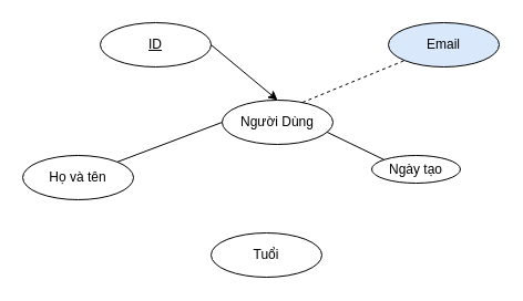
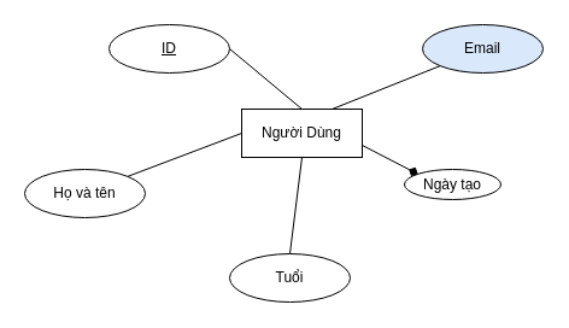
  <mxCell id="0" />
  <mxCell id="1" parent="0" />
- <mxCell id="2" value="Người Dùng" style="ellipse;whiteSpace=wrap;html=1;align=center;" parent="1" vertex="1"><mxGeometry x="200" y="90" width="100" height="40" as="geometry" /></mxCell>
+ <mxCell id="2" value="Người Dùng" style="whiteSpace=wrap;html=1;align=center;" parent="1" vertex="1"><mxGeometry x="200" y="90" width="100" height="40" as="geometry" /></mxCell>
  <mxCell id="3" value="ID" style="ellipse;whiteSpace=wrap;html=1;align=center;fontStyle=4;" parent="1" vertex="1"><mxGeometry x="90" y="20" width="100" height="40" as="geometry" /></mxCell>
  <mxCell id="4" value="Họ và tên" style="ellipse;whiteSpace=wrap;html=1;align=center;" parent="1" vertex="1"><mxGeometry x="20" y="140" width="100" height="40" as="geometry" /></mxCell>
  <mxCell id="5" value="Tuổi" style="ellipse;whiteSpace=wrap;html=1;align=center;" parent="1" vertex="1"><mxGeometry x="190" y="210" width="100" height="40" as="geometry" /></mxCell>
  <mxCell id="6" value="Email" style="ellipse;whiteSpace=wrap;html=1;align=center;fillColor=#dae8fc;" parent="1" vertex="1"><mxGeometry x="350" y="20" width="100" height="40" as="geometry" /></mxCell>
  <mxCell id="7" value="Ngày tạo" style="ellipse;whiteSpace=wrap;html=1;align=center;" parent="1" vertex="1"><mxGeometry x="335" y="140" width="80" height="25" as="geometry" /></mxCell>
- <mxCell id="8" value="" style="endArrow=classic;html=1;rounded=0;entryX=0.5;entryY=0;entryDx=0;entryDy=0;exitX=1;exitY=0.5;exitDx=0;exitDy=0;" parent="1" source="3" target="2" edge="1"><mxGeometry relative="1" as="geometry"><mxPoint x="-10" y="220" as="sourcePoint" /><mxPoint x="150" y="220" as="targetPoint" /></mxGeometry></mxCell>
- <mxCell id="9" value="" style="endArrow=none;html=1;rounded=0;exitX=0.75;exitY=0;exitDx=0;exitDy=0;entryX=0;entryY=1;entryDx=0;entryDy=0;dashed=1;" edge="1" parent="1" source="2" target="6"><mxGeometry relative="1" as="geometry"><mxPoint x="280" y="60" as="sourcePoint" /><mxPoint x="440" y="60" as="targetPoint" /></mxGeometry></mxCell>
- <mxCell id="10" value="" style="endArrow=none;html=1;rounded=0;exitX=1;exitY=0.75;exitDx=0;exitDy=0;entryX=0;entryY=0;entryDx=0;entryDy=0;" edge="1" parent="1" source="2" target="7"><mxGeometry relative="1" as="geometry"><mxPoint x="285" y="100" as="sourcePoint" /><mxPoint x="374.645" y="64.142" as="targetPoint" /></mxGeometry></mxCell>
+ <mxCell id="8" value="" style="endArrow=none;html=1;rounded=0;entryX=0.5;entryY=0;entryDx=0;entryDy=0;exitX=1;exitY=0.5;exitDx=0;exitDy=0;" parent="1" source="3" target="2" edge="1"><mxGeometry relative="1" as="geometry"><mxPoint x="-10" y="220" as="sourcePoint" /><mxPoint x="150" y="220" as="targetPoint" /></mxGeometry></mxCell>
+ <mxCell id="9" value="" style="endArrow=none;html=1;rounded=0;exitX=0.75;exitY=0;exitDx=0;exitDy=0;entryX=0;entryY=1;entryDx=0;entryDy=0;" edge="1" parent="1" source="2" target="6"><mxGeometry relative="1" as="geometry"><mxPoint x="280" y="60" as="sourcePoint" /><mxPoint x="440" y="60" as="targetPoint" /></mxGeometry></mxCell>
+ <mxCell id="10" value="" style="endArrow=diamond;html=1;rounded=0;exitX=1;exitY=0.75;exitDx=0;exitDy=0;entryX=0;entryY=0;entryDx=0;entryDy=0;" edge="1" parent="1" source="2" target="7"><mxGeometry relative="1" as="geometry"><mxPoint x="285" y="100" as="sourcePoint" /><mxPoint x="374.645" y="64.142" as="targetPoint" /></mxGeometry></mxCell>
+ <mxCell id="11" value="" style="endArrow=none;html=1;rounded=0;exitX=0.5;exitY=0;exitDx=0;exitDy=0;entryX=0.5;entryY=1;entryDx=0;entryDy=0;" edge="1" parent="1" source="5" target="2"><mxGeometry relative="1" as="geometry"><mxPoint x="295" y="110" as="sourcePoint" /><mxPoint x="384.645" y="74.142" as="targetPoint" /></mxGeometry></mxCell>
  <mxCell id="12" value="" style="endArrow=none;html=1;rounded=0;exitX=1;exitY=0;exitDx=0;exitDy=0;entryX=0;entryY=0.5;entryDx=0;entryDy=0;" edge="1" parent="1" source="4" target="2"><mxGeometry relative="1" as="geometry"><mxPoint x="110.36" y="140" as="sourcePoint" /><mxPoint x="200.005" y="104.142" as="targetPoint" /></mxGeometry></mxCell>
